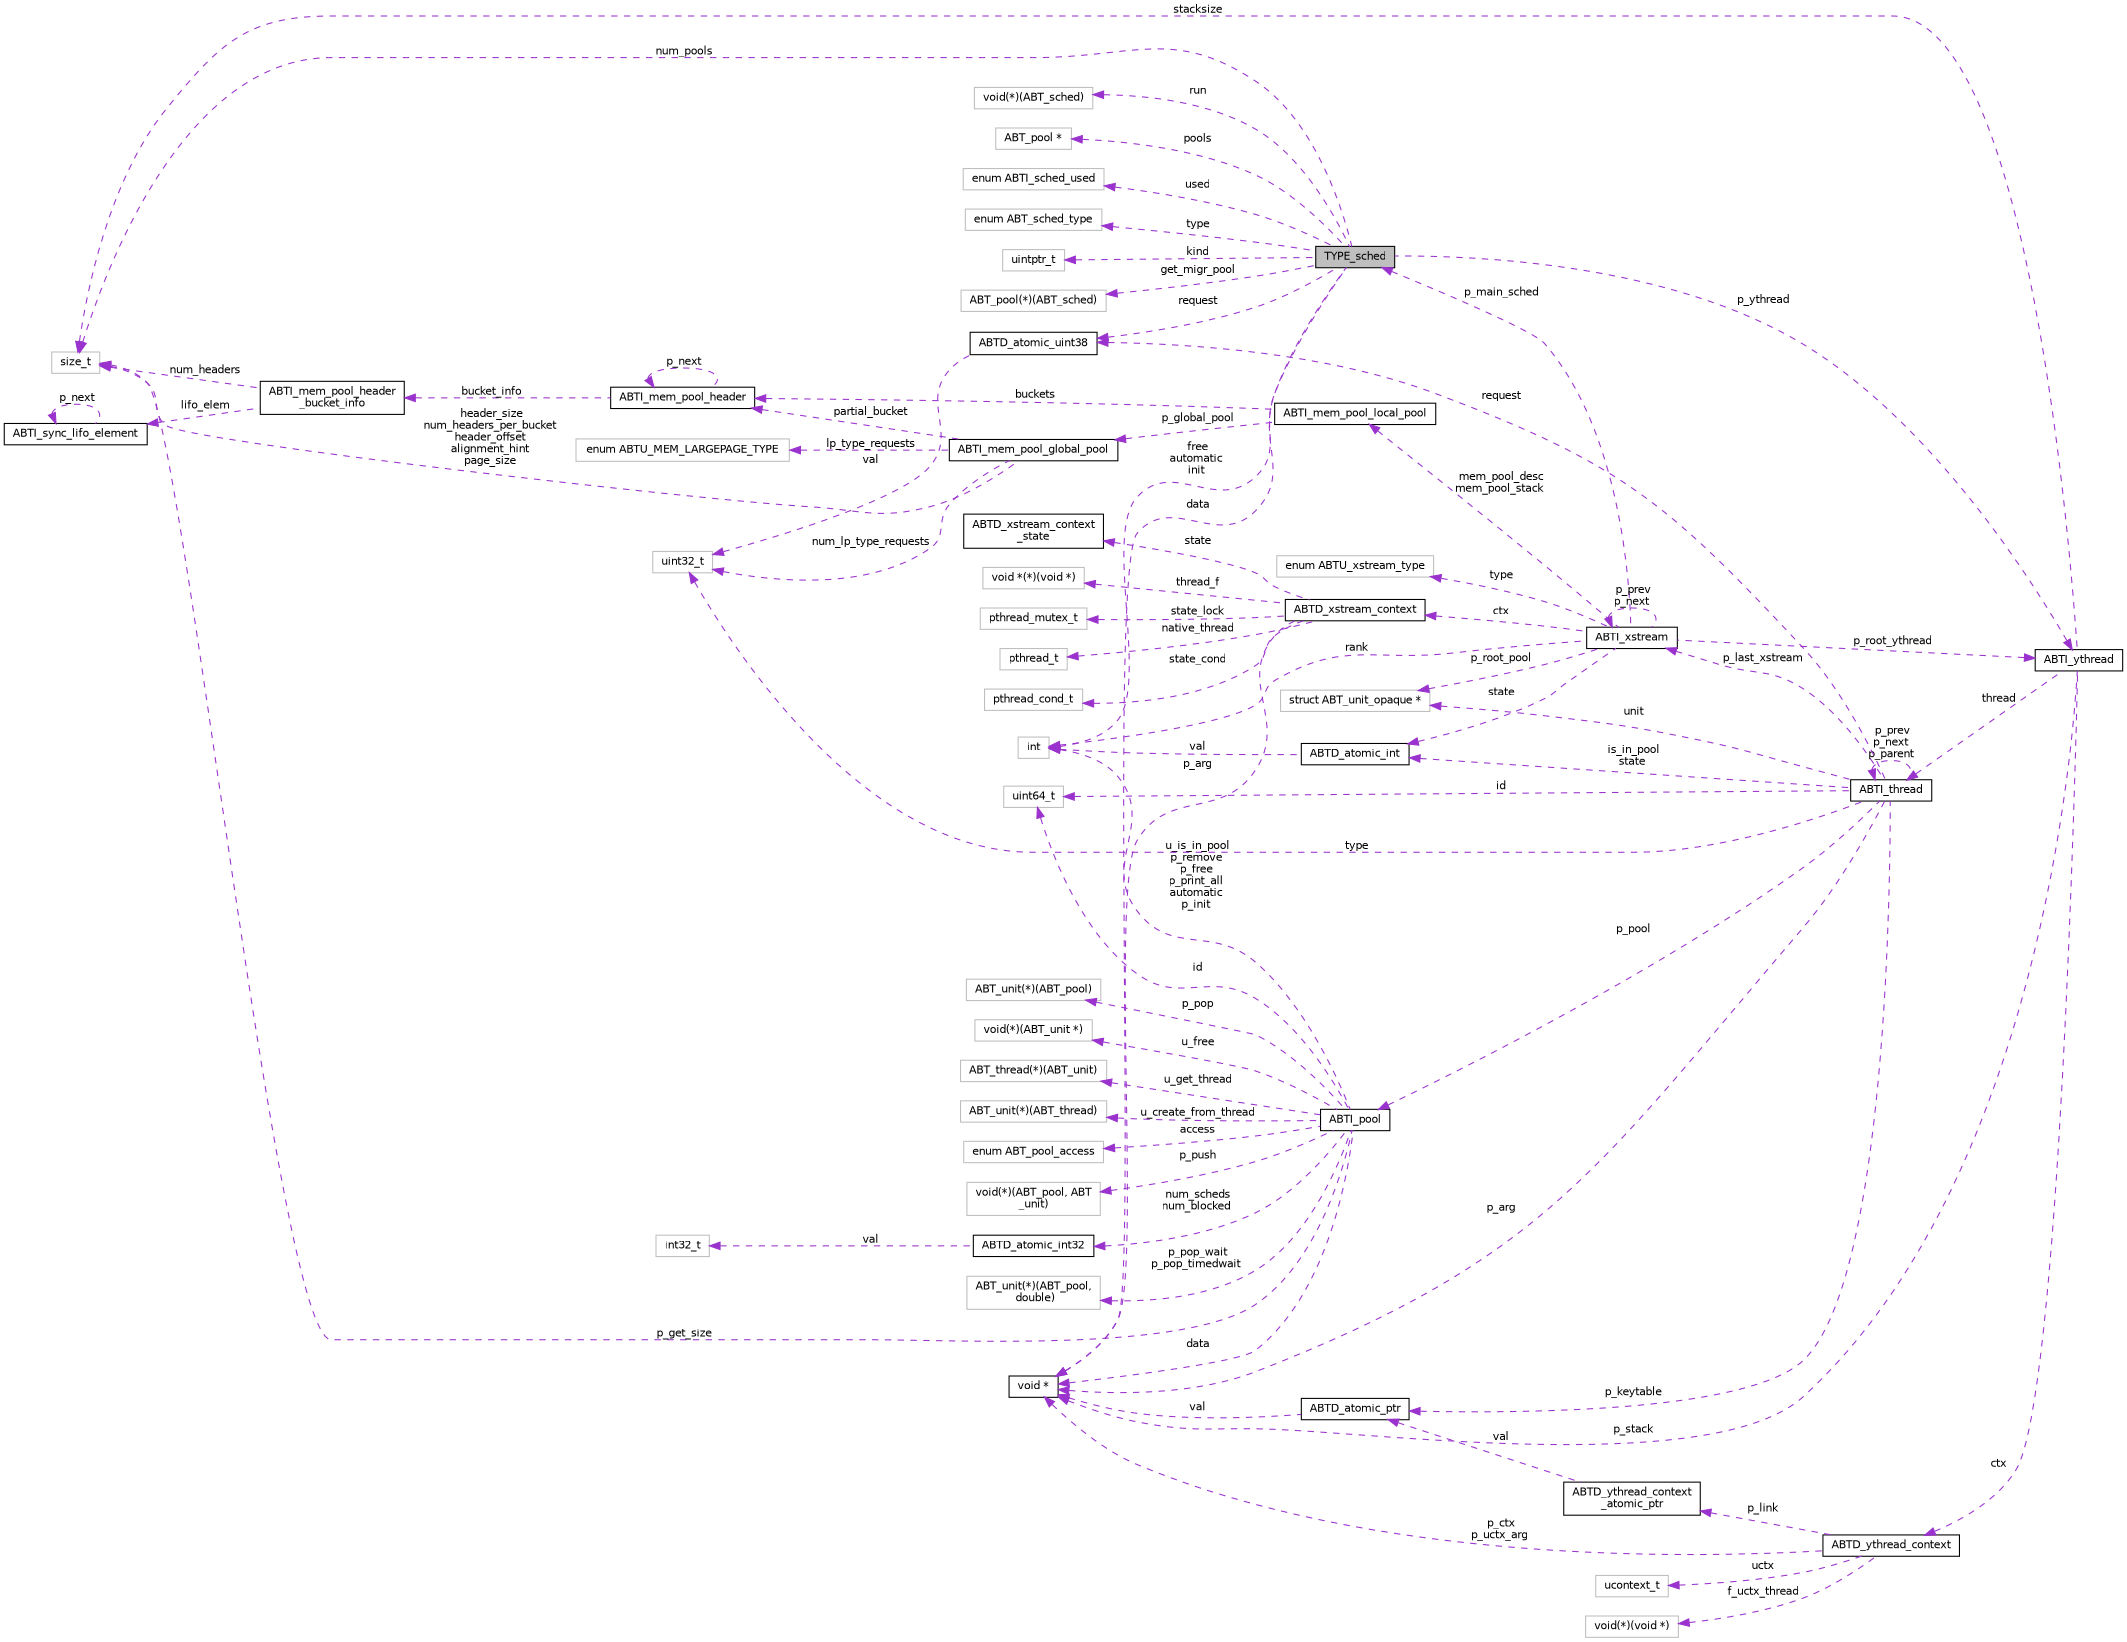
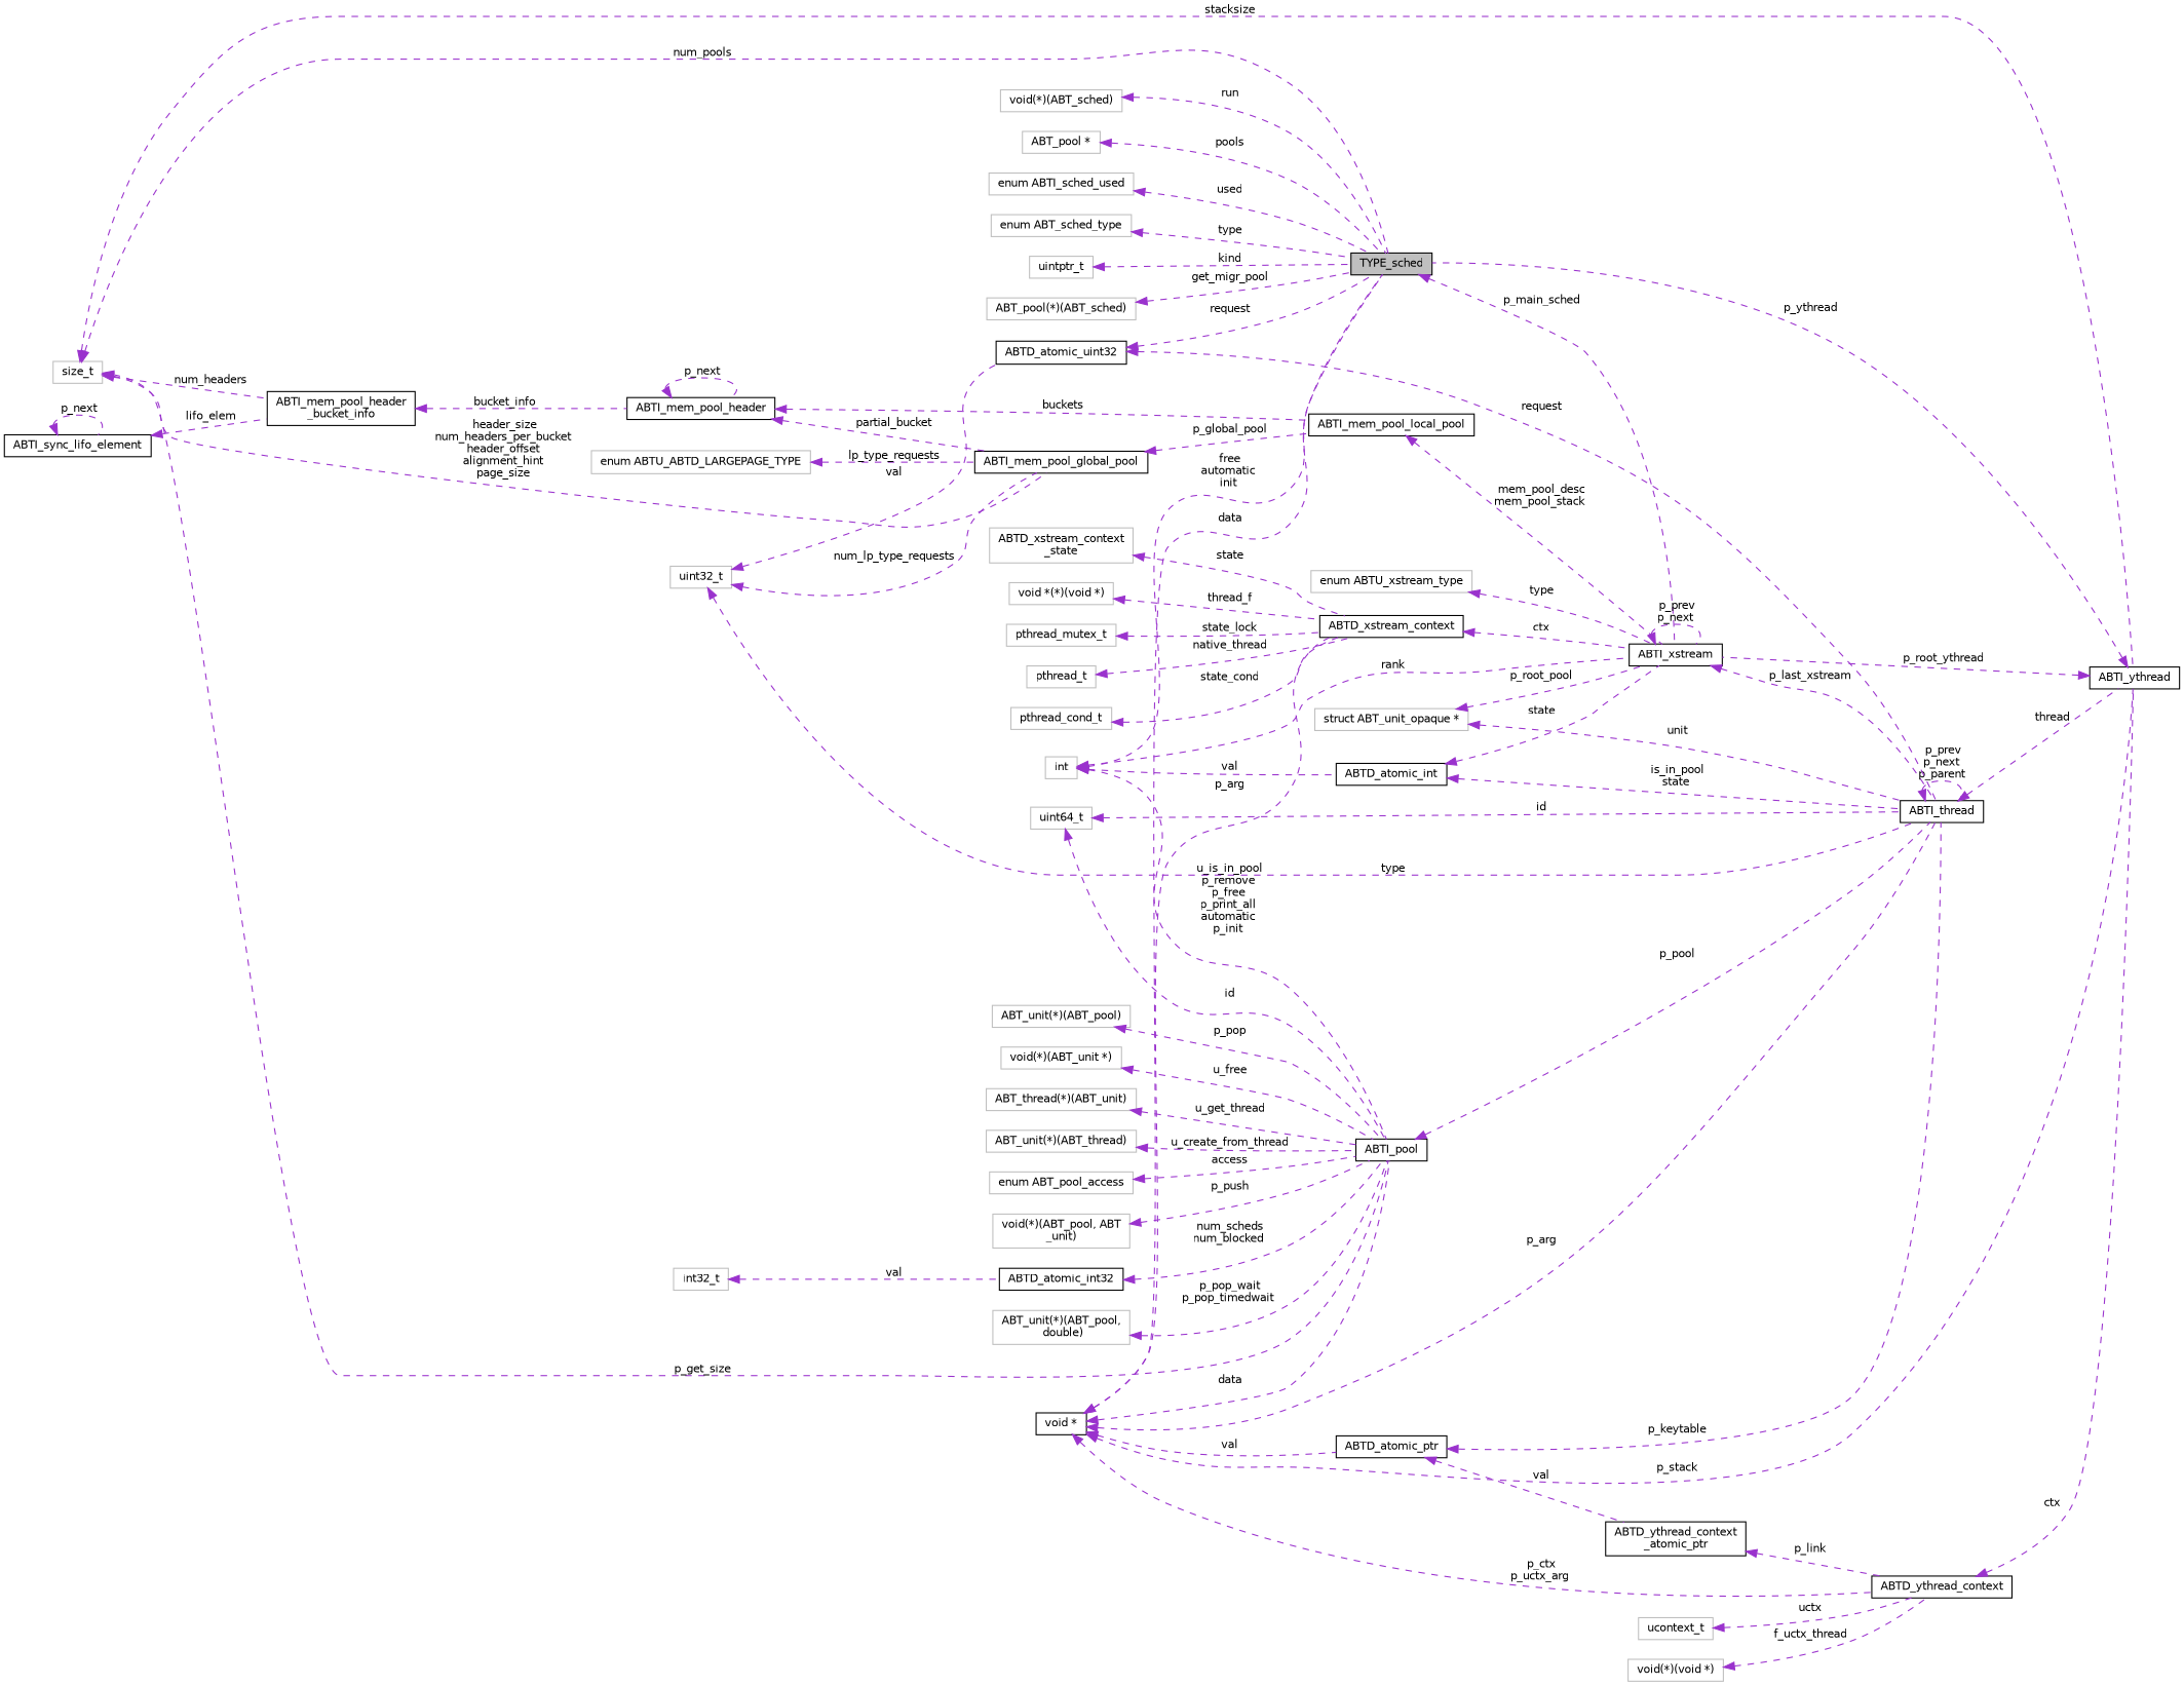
  digraph {
    rankdir=LR
    node [color=grey75 fillcolor=white fontname=Helvetica fontsize=10 shape=record style=filled]
    edge [color=darkorchid3 dir=back fontname=Helvetica fontsize=10 labelfontname=Helvetica labelfontsize=10 style=dashed]
    n1 [color=black fillcolor=grey75 fontcolor=black height=0.2 label=TYPE_sched width=0.4]
    n2 [color=black height=0.2 label=ABTI_xstream width=0.4]
    n3 [color=black height=0.2 label=ABTI_thread width=0.4]
    n4 [height=0.2 label="ABT_pool(*)(ABT_sched)" width=0.4]
    n5 [color=black height=0.2 label=ABTI_ythread width=0.4]
    n6 [height=0.2 label="void(*)(void *)" width=0.4]
    n7 [color=black height=0.2 label=ABTD_ythread_context width=0.4]
    n8 [height=0.2 label=uint64_t width=0.4]
    n9 [color=black height=0.2 label=ABTI_pool width=0.4]
    n10 [height=0.2 label="void(*)(ABT_unit *)" width=0.4]
    n11 [height=0.2 label="ABT_thread(*)(ABT_unit)" width=0.4]
    n12 [height=0.2 label="ABT_unit(*)(ABT_thread)" width=0.4]
    n13 [height=0.2 label="enum ABT_pool_access" width=0.4]
    n14 [height=0.2 label="void(*)(ABT_pool, ABT\l_unit)" width=0.4]
    n15 [height=0.2 label=size_t width=0.4]
    n16 [color=black height=0.2 label="ABTI_mem_pool_header\l_bucket_info" width=0.4]
    n17 [color=black height=0.2 label=ABTI_mem_pool_global_pool width=0.4]
    n18 [color=black height=0.2 label=ABTI_mem_pool_local_pool width=0.4]
    n19 [color=black height=0.2 label=ABTI_mem_pool_header width=0.4]
    n20 [height=0.2 label="ABT_unit(*)(ABT_pool,\l double)" width=0.4]
    n21 [height=0.2 label=int width=0.4]
    n22 [color=black height=0.2 label=ABTD_atomic_int width=0.4]
    n23 [color=black height=0.2 label=ABTD_atomic_int32 width=0.4]
    n24 [height=0.2 label=int32_t width=0.4]
    n25 [height=0.2 label="ABT_unit(*)(ABT_pool)" width=0.4]
    n26 [color=black height=0.2 label="void *" width=0.4]
    n27 [color=black height=0.2 label=ABTD_xstream_context width=0.4]
    n28 [color=black height=0.2 label=ABTD_atomic_ptr width=0.4]
    n29 [color=black height=0.2 label="ABTD_ythread_context\l_atomic_ptr" width=0.4]
-   n30 [color=black height=0.2 label="ABTD_xstream_context\l_state" width=0.4]
+   n30 [height=0.2 label="ABTD_xstream_context\l_state" width=0.4]
    n31 [height=0.2 label="void *(*)(void *)" width=0.4]
    n32 [height=0.2 label=pthread_mutex_t width=0.4]
    n33 [height=0.2 label=pthread_t width=0.4]
    n34 [height=0.2 label=pthread_cond_t width=0.4]
    n35 [height=0.2 label="enum ABTU_xstream_type" width=0.4]
    n36 [color=black height=0.2 label=ABTI_sync_lifo_element width=0.4]
    n37 [height=0.2 label=uint32_t width=0.4]
-   n38 [color=black height=0.2 label=ABTD_atomic_uint38 width=0.4]
-   n39 [height=0.2 label="enum ABTU_MEM_LARGEPAGE_TYPE" width=0.4]
+   n38 [color=black height=0.2 label=ABTD_atomic_uint32 width=0.4]
+   n39 [height=0.2 label="enum ABTU_ABTD_LARGEPAGE_TYPE" width=0.4]
    n40 [height=0.2 label="struct ABT_unit_opaque *" width=0.4]
    n41 [height=0.2 label=ucontext_t width=0.4]
    n42 [height=0.2 label="void(*)(ABT_sched)" width=0.4]
    n43 [height=0.2 label="ABT_pool *" width=0.4]
    n44 [height=0.2 label="enum ABTI_sched_used" width=0.4]
    n45 [height=0.2 label="enum ABT_sched_type" width=0.4]
    n46 [height=0.2 label=uintptr_t width=0.4]
    n1 -> n2 [label=" p_main_sched"]
    n2 -> n2 [label=" p_prev\np_next"]
    n2 -> n3 [label=" p_last_xstream"]
    n3 -> n3 [label=" p_prev\np_next\np_parent"]
    n3 -> n5 [label=" thread"]
    n4 -> n1 [label=" get_migr_pool"]
    n5 -> n1 [label=" p_ythread"]
    n5 -> n2 [label=" p_root_ythread"]
    n6 -> n7 [label=" f_uctx_thread"]
    n7 -> n5 [label=" ctx"]
    n8 -> n3 [label=" id"]
    n8 -> n9 [label=" id"]
    n9 -> n3 [label=" p_pool"]
    n10 -> n9 [label=" u_free"]
    n11 -> n9 [label=" u_get_thread"]
    n12 -> n9 [label=" u_create_from_thread"]
    n13 -> n9 [label=" access"]
    n14 -> n9 [label=" p_push"]
    n15 -> n1 [label=" num_pools"]
    n15 -> n5 [label=" stacksize"]
    n15 -> n9 [label=" p_get_size"]
    n15 -> n16 [label=" num_headers"]
    n15 -> n17 [label=" header_size\nnum_headers_per_bucket\nheader_offset\nalignment_hint\npage_size"]
    n16 -> n19 [label=" bucket_info"]
    n17 -> n18 [label=" p_global_pool"]
    n18 -> n2 [label=" mem_pool_desc\nmem_pool_stack"]
    n19 -> n17 [label=" partial_bucket"]
    n19 -> n18 [label=" buckets"]
    n19 -> n19 [label=" p_next"]
    n20 -> n9 [label=" p_pop_wait\np_pop_timedwait"]
    n21 -> n1 [label=" free\nautomatic\ninit"]
    n21 -> n2 [label=" rank"]
    n21 -> n9 [label=" u_is_in_pool\np_remove\np_free\np_print_all\nautomatic\np_init"]
    n21 -> n22 [label=" val"]
    n22 -> n2 [label=" state"]
    n22 -> n3 [label=" is_in_pool\nstate"]
    n23 -> n9 [label=" num_scheds\nnum_blocked"]
    n24 -> n23 [label=" val"]
    n25 -> n9 [label=" p_pop"]
    n26 -> n1 [label=" data"]
    n26 -> n3 [label=" p_arg"]
    n26 -> n5 [label=" p_stack"]
    n26 -> n7 [label=" p_ctx\np_uctx_arg"]
    n26 -> n9 [label=" data"]
    n26 -> n27 [label=" p_arg"]
    n26 -> n28 [label=" val"]
    n27 -> n2 [label=" ctx"]
    n28 -> n3 [label=" p_keytable"]
    n28 -> n29 [label=" val"]
    n29 -> n7 [label=" p_link"]
    n30 -> n27 [label=" state"]
    n31 -> n27 [label=" thread_f"]
    n32 -> n27 [label=" state_lock"]
    n33 -> n27 [label=" native_thread"]
    n34 -> n27 [label=" state_cond"]
    n35 -> n2 [label=" type"]
    n36 -> n16 [label=" lifo_elem"]
    n36 -> n36 [label=" p_next"]
    n37 -> n3 [label=" type"]
    n37 -> n17 [label=" num_lp_type_requests"]
    n37 -> n38 [label=" val"]
    n38 -> n1 [label=" request"]
    n38 -> n3 [label=" request"]
    n39 -> n17 [label=" lp_type_requests"]
    n40 -> n2 [label=" p_root_pool"]
    n40 -> n3 [label=" unit"]
    n41 -> n7 [label=" uctx"]
    n42 -> n1 [label=" run"]
    n43 -> n1 [label=" pools"]
    n44 -> n1 [label=" used"]
    n45 -> n1 [label=" type"]
    n46 -> n1 [label=" kind"]
  }
